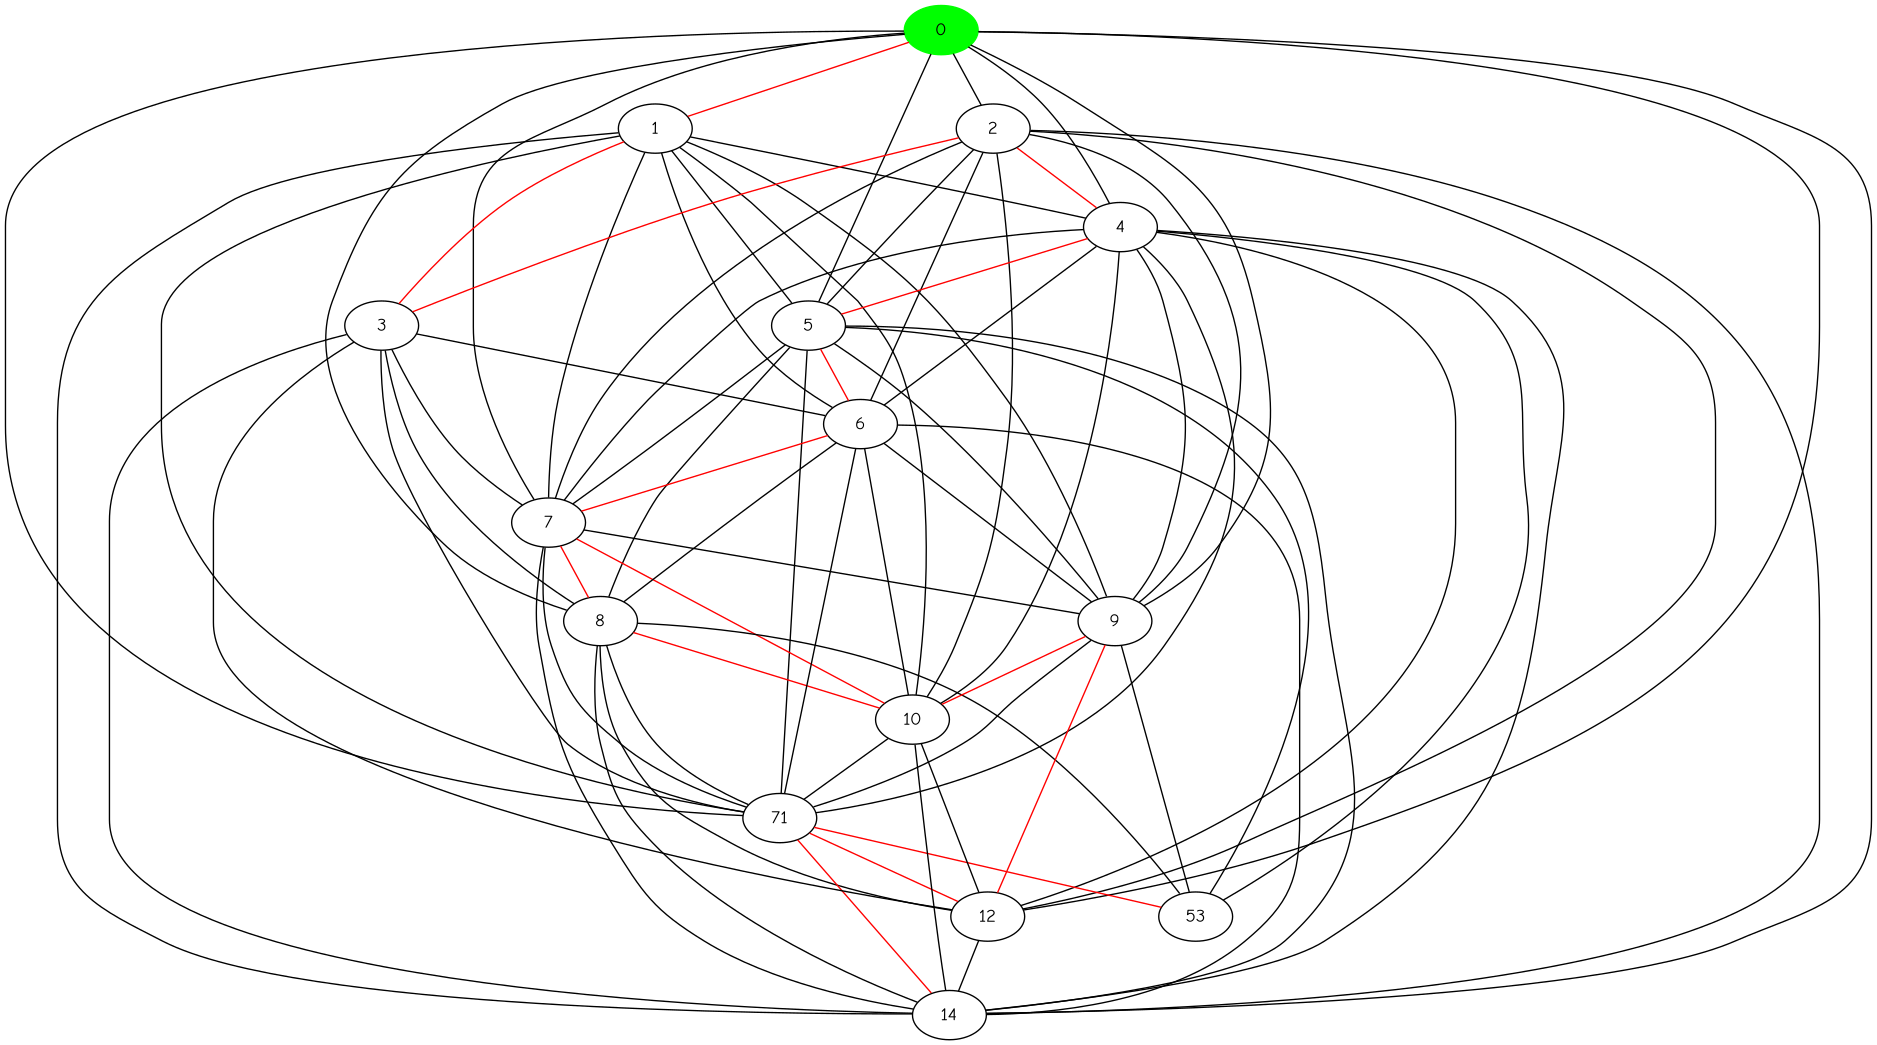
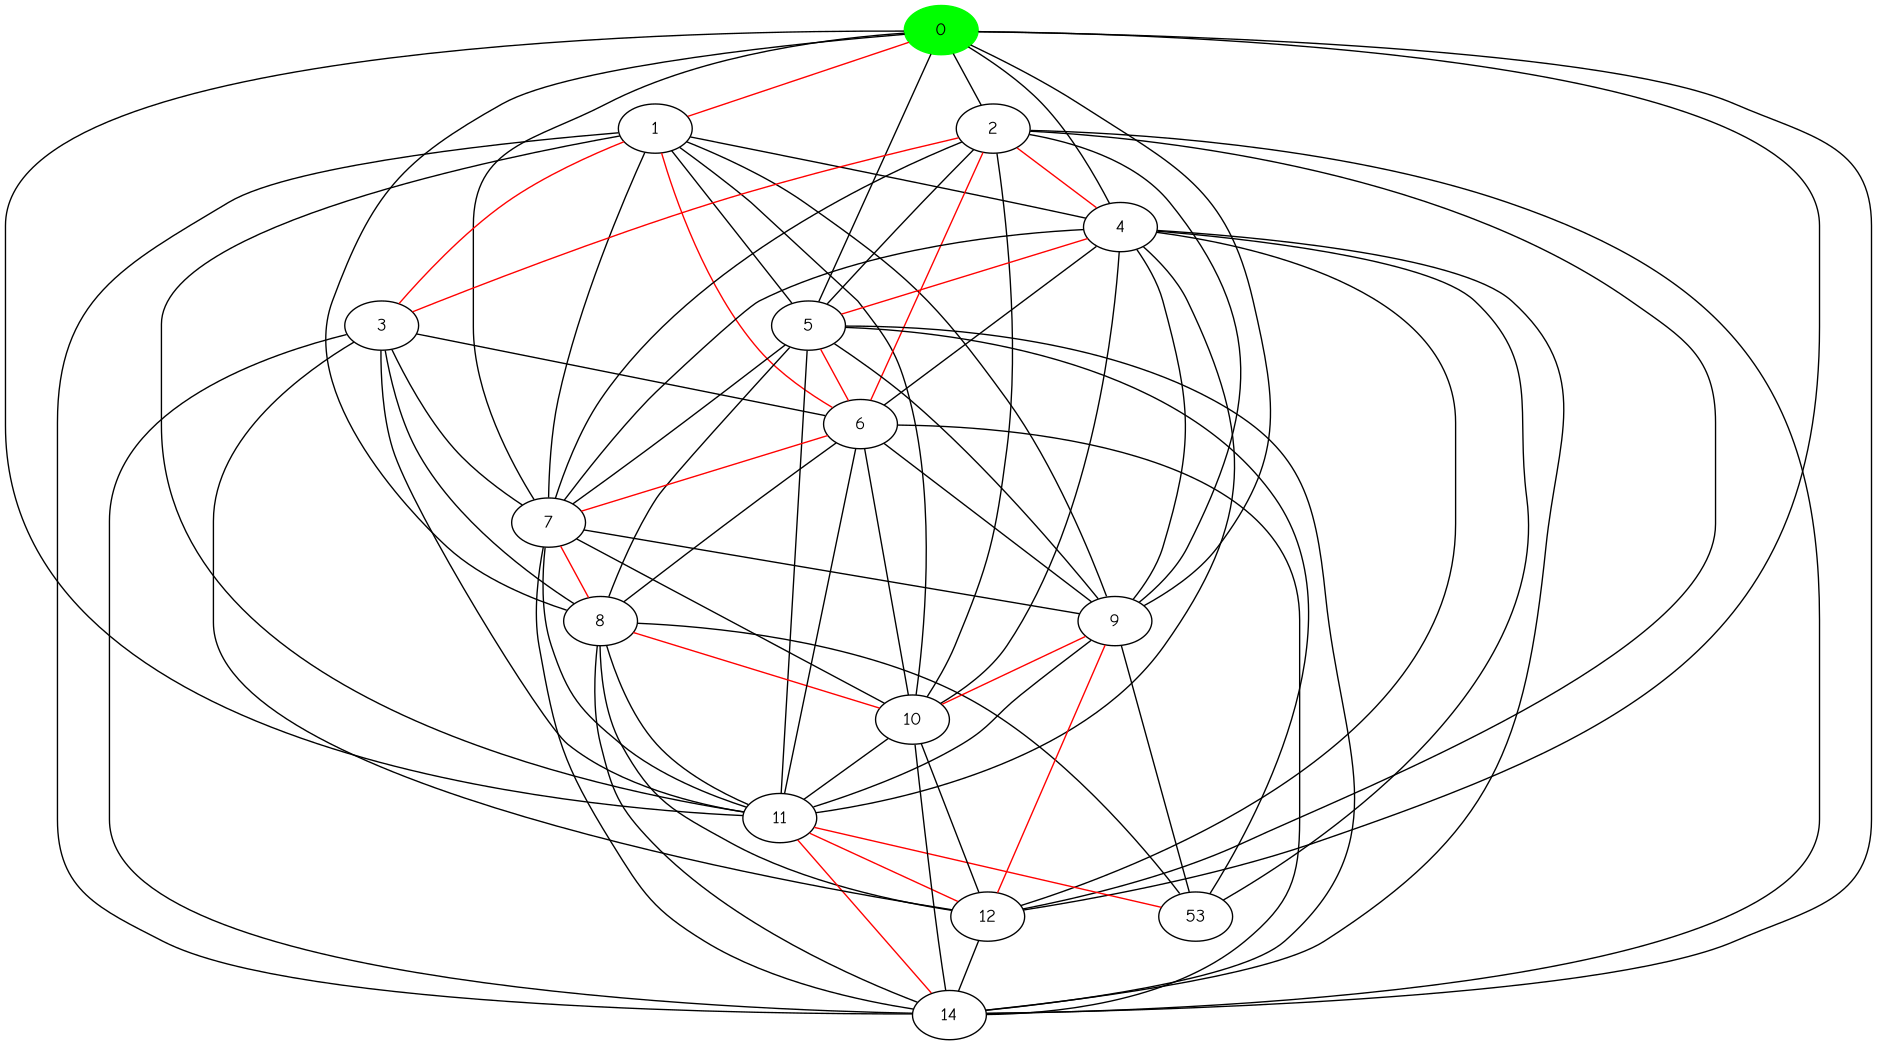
  graph {
    fontname="Comic Neue"
    node [fontname="Comic Neue"]
    edge [fontname="Comic Neue"]
    0 [color=green style=filled]
    1
    2
    4
    5
    7
    8
    9
-   11 [label=71]
+   11
    12
    14
    3
    6
    10
    n15 [label=53]
    0 -- 1 [color=red]
    0 -- 2
    0 -- 4
    0 -- 5
    0 -- 7
    0 -- 8
    0 -- 9
    0 -- 11
    0 -- 12
    0 -- 14
    1 -- 4
    1 -- 5
    1 -- 7
    1 -- 9
    1 -- 11
    1 -- 14
    1 -- 3 [color=red]
-   1 -- 6
+   1 -- 6 [color=red]
    1 -- 10
    2 -- 4 [color=red]
    2 -- 5
    2 -- 7
    2 -- 9
    2 -- 12
    2 -- 14
    2 -- 3 [color=red]
-   2 -- 6
+   2 -- 6 [color=red]
    2 -- 10
    4 -- 5 [color=red]
    4 -- 7
    4 -- 9
    4 -- 11
    4 -- 12
    4 -- 14
    4 -- 6
    4 -- 10
    4 -- n15
    5 -- 7
    5 -- 8
    5 -- 9
    5 -- 11
    5 -- 14
    5 -- 6 [color=red]
    5 -- n15
    7 -- 8 [color=red]
    7 -- 9
    7 -- 11
    7 -- 14
-   7 -- 10 [color=red]
+   7 -- 10
    8 -- 11
    8 -- 12
    8 -- 14
    8 -- 10 [color=red]
    8 -- n15
    9 -- 11
    9 -- 12 [color=red]
    9 -- 10 [color=red]
    9 -- n15
    11 -- 12 [color=red]
    11 -- 14 [color=red]
    11 -- n15 [color=red]
    12 -- 14
    3 -- 7
    3 -- 8
    3 -- 11
    3 -- 12
    3 -- 14
    3 -- 6
    6 -- 7 [color=red]
    6 -- 8
    6 -- 9
    6 -- 11
    6 -- 14
    6 -- 10
    10 -- 11
    10 -- 12
    10 -- 14
  }
